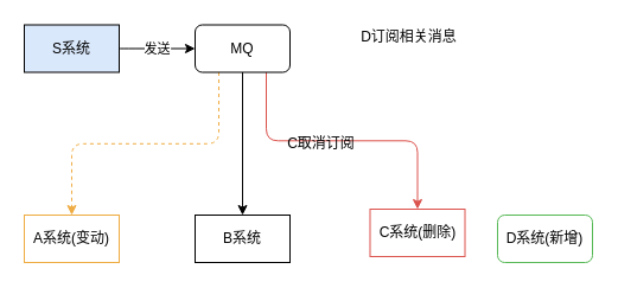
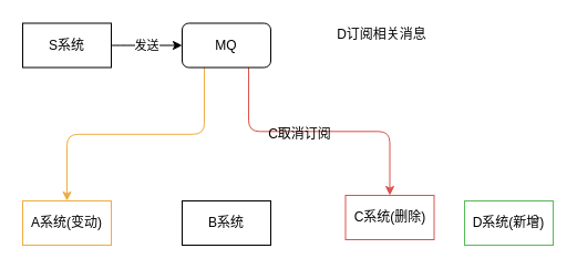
  <mxCell id="0" />
  <mxCell id="1" parent="0" />
  <mxCell id="2" value="A系统(变动)" style="rounded=0;whiteSpace=wrap;html=1;strokeColor=#EFAC43;" parent="1" vertex="1"><mxGeometry x="20" y="181" width="80" height="40" as="geometry" /></mxCell>
  <mxCell id="3" value="B系统" style="rounded=0;whiteSpace=wrap;html=1;" parent="1" vertex="1"><mxGeometry x="164" y="181" width="80" height="40" as="geometry" /></mxCell>
  <mxCell id="4" value="C系统(删除)" style="rounded=0;whiteSpace=wrap;html=1;strokeColor=#DB524C;" parent="1" vertex="1"><mxGeometry x="311.5" y="176" width="80" height="40" as="geometry" /></mxCell>
- <mxCell id="5" value="" style="edgeStyle=orthogonalEdgeStyle;rounded=0;orthogonalLoop=1;jettySize=auto;html=1;exitX=0.5;exitY=1;exitDx=0;exitDy=0;entryX=0.5;entryY=0;entryDx=0;entryDy=0;" parent="1" source="13" target="3" edge="1"><mxGeometry relative="1" as="geometry"><mxPoint x="204" y="83" as="sourcePoint" /></mxGeometry></mxCell>
- <mxCell id="6" style="orthogonalLoop=1;jettySize=auto;html=1;exitX=0.25;exitY=1;exitDx=0;exitDy=0;edgeStyle=orthogonalEdgeStyle;fontColor=#000000;strokeColor=#EFAC43;dashed=1;" parent="1" source="13" target="2" edge="1"><mxGeometry relative="1" as="geometry"><mxPoint x="193" y="83" as="sourcePoint" /></mxGeometry></mxCell>
+ <mxCell id="6" style="orthogonalLoop=1;jettySize=auto;html=1;exitX=0.25;exitY=1;exitDx=0;exitDy=0;edgeStyle=orthogonalEdgeStyle;fontColor=#000000;strokeColor=#EFAC43;" parent="1" source="13" target="2" edge="1"><mxGeometry relative="1" as="geometry"><mxPoint x="193" y="83" as="sourcePoint" /></mxGeometry></mxCell>
  <mxCell id="7" style="edgeStyle=orthogonalEdgeStyle;orthogonalLoop=1;jettySize=auto;html=1;exitX=0.75;exitY=1;exitDx=0;exitDy=0;entryX=0.5;entryY=0;entryDx=0;entryDy=0;strokeColor=#DB524C;" parent="1" source="13" target="4" edge="1"><mxGeometry relative="1" as="geometry"><mxPoint x="215" y="83" as="sourcePoint" /></mxGeometry></mxCell>
- <mxCell id="8" value="D系统(新增)" style="whiteSpace=wrap;html=1;strokeColor=#58B957;rounded=1;" parent="1" vertex="1"><mxGeometry x="419" y="181" width="80" height="40" as="geometry" /></mxCell>
+ <mxCell id="8" value="D系统(新增)" style="rounded=0;whiteSpace=wrap;html=1;strokeColor=#58B957;" parent="1" vertex="1"><mxGeometry x="419" y="181" width="80" height="40" as="geometry" /></mxCell>
  <mxCell id="9" value="C取消订阅&lt;div style=&quot;text-align: center&quot;&gt;&lt;/div&gt;" style="text;html=1;resizable=0;points=[];autosize=1;align=center;verticalAlign=top;spacingTop=-4;" parent="1" vertex="1"><mxGeometry x="236" y="111" width="67" height="14" as="geometry" /></mxCell>
  <mxCell id="10" value="D订阅相关消息&lt;div style=&quot;text-align: center&quot;&gt;&lt;/div&gt;" style="text;html=1;resizable=0;points=[];autosize=1;align=center;verticalAlign=top;spacingTop=-4;" parent="1" vertex="1"><mxGeometry x="298" y="20.5" width="91" height="14" as="geometry" /></mxCell>
  <mxCell id="11" value="发送" style="orthogonalLoop=1;jettySize=auto;html=1;exitX=1;exitY=0.5;exitDx=0;exitDy=0;entryX=0;entryY=0.5;entryDx=0;entryDy=0;curved=1;" edge="1" parent="1" source="12" target="13"><mxGeometry relative="1" as="geometry" /></mxCell>
- <mxCell id="12" value="S系统" style="rounded=0;whiteSpace=wrap;html=1;strokeColor=#000000;fillColor=#dae8fc;" parent="1" vertex="1"><mxGeometry x="20" y="20.5" width="80" height="40" as="geometry" /></mxCell>
+ <mxCell id="12" value="S系统" style="rounded=0;whiteSpace=wrap;html=1;strokeColor=#000000;" parent="1" vertex="1"><mxGeometry x="20" y="20.5" width="80" height="40" as="geometry" /></mxCell>
  <mxCell id="13" value="MQ" style="rounded=1;whiteSpace=wrap;html=1;aspect=fixed;" vertex="1" parent="1"><mxGeometry x="164" y="20.5" width="80" height="40" as="geometry" /></mxCell>
